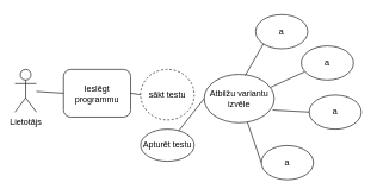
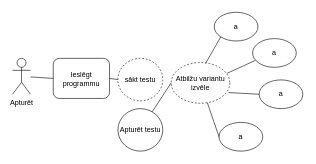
  <mxCell id="0" />
  <mxCell id="1" parent="0" />
- <mxCell id="2" value="Lietotājs" style="shape=umlActor;verticalLabelPosition=bottom;verticalAlign=top;html=1;outlineConnect=0;" vertex="1" parent="1"><mxGeometry x="20" y="97" width="30" height="60" as="geometry" /></mxCell>
- <mxCell id="3" value="Atbilžu variantu izvēle" style="ellipse;whiteSpace=wrap;html=1;" vertex="1" parent="1"><mxGeometry x="285" y="104" width="98" height="68" as="geometry" /></mxCell>
+ <mxCell id="2" value="Apturēt" style="shape=umlActor;verticalLabelPosition=bottom;verticalAlign=top;html=1;outlineConnect=0;" vertex="1" parent="1"><mxGeometry x="20" y="97" width="30" height="60" as="geometry" /></mxCell>
+ <mxCell id="3" value="Atbilžu variantu izvēle" style="ellipse;whiteSpace=wrap;html=1;dashed=1;" vertex="1" parent="1"><mxGeometry x="285" y="104" width="98" height="68" as="geometry" /></mxCell>
  <mxCell id="4" value="a" style="ellipse;whiteSpace=wrap;html=1;" vertex="1" parent="1"><mxGeometry x="357" y="20" width="73" height="48" as="geometry" /></mxCell>
  <mxCell id="5" value="a" style="ellipse;whiteSpace=wrap;html=1;" vertex="1" parent="1"><mxGeometry x="421" y="64" width="73" height="48" as="geometry" /></mxCell>
  <mxCell id="6" value="a" style="ellipse;whiteSpace=wrap;html=1;" vertex="1" parent="1"><mxGeometry x="432" y="133" width="73" height="48" as="geometry" /></mxCell>
  <mxCell id="7" value="a" style="ellipse;whiteSpace=wrap;html=1;" vertex="1" parent="1"><mxGeometry x="365" y="204" width="73" height="48" as="geometry" /></mxCell>
  <mxCell id="8" value="Ieslēgt programmu" style="whiteSpace=wrap;html=1;rounded=1;" vertex="1" parent="1"><mxGeometry x="88" y="97" width="94" height="67" as="geometry" /></mxCell>
  <mxCell id="9" value="sākt testu" style="ellipse;whiteSpace=wrap;html=1;dashed=1;" vertex="1" parent="1"><mxGeometry x="196" y="97" width="75" height="71" as="geometry" /></mxCell>
- <mxCell id="10" value="Apturēt testu" style="ellipse;whiteSpace=wrap;html=1;" vertex="1" parent="1"><mxGeometry x="196" y="181" width="75" height="45" as="geometry" /></mxCell>
+ <mxCell id="10" value="Apturēt testu" style="ellipse;whiteSpace=wrap;html=1;" vertex="1" parent="1"><mxGeometry x="196" y="181" width="75" height="71" as="geometry" /></mxCell>
  <mxCell id="11" value="" style="endArrow=none;html=1;rounded=0;entryX=1;entryY=0.5;entryDx=0;entryDy=0;exitX=0;exitY=0.5;exitDx=0;exitDy=0;" edge="1" parent="1" source="9" target="8"><mxGeometry width="50" height="50" relative="1" as="geometry"><mxPoint x="-12" y="279" as="sourcePoint" /><mxPoint x="38" y="229" as="targetPoint" /></mxGeometry></mxCell>
  <mxCell id="12" value="" style="endArrow=none;html=1;rounded=0;exitX=0;exitY=0.5;exitDx=0;exitDy=0;" edge="1" parent="1" source="3" target="10"><mxGeometry width="50" height="50" relative="1" as="geometry"><mxPoint x="8" y="299" as="sourcePoint" /><mxPoint x="58" y="249" as="targetPoint" /></mxGeometry></mxCell>
  <mxCell id="13" value="" style="endArrow=none;html=1;rounded=0;entryX=0;entryY=1;entryDx=0;entryDy=0;exitX=0.587;exitY=0.021;exitDx=0;exitDy=0;exitPerimeter=0;" edge="1" parent="1" source="3" target="4"><mxGeometry width="50" height="50" relative="1" as="geometry"><mxPoint x="18" y="309" as="sourcePoint" /><mxPoint x="68" y="259" as="targetPoint" /></mxGeometry></mxCell>
  <mxCell id="14" value="" style="endArrow=none;html=1;rounded=0;entryX=0.059;entryY=0.762;entryDx=0;entryDy=0;entryPerimeter=0;exitX=0.949;exitY=0.267;exitDx=0;exitDy=0;exitPerimeter=0;" edge="1" parent="1" source="3" target="5"><mxGeometry width="50" height="50" relative="1" as="geometry"><mxPoint x="28" y="319" as="sourcePoint" /><mxPoint x="78" y="269" as="targetPoint" /></mxGeometry></mxCell>
  <mxCell id="15" value="" style="endArrow=none;html=1;rounded=0;entryX=0;entryY=0.5;entryDx=0;entryDy=0;exitX=0.977;exitY=0.737;exitDx=0;exitDy=0;exitPerimeter=0;" edge="1" parent="1" source="3" target="6"><mxGeometry width="50" height="50" relative="1" as="geometry"><mxPoint x="38" y="329" as="sourcePoint" /><mxPoint x="88" y="279" as="targetPoint" /></mxGeometry></mxCell>
  <mxCell id="16" value="" style="endArrow=none;html=1;rounded=0;entryX=0;entryY=0.5;entryDx=0;entryDy=0;" edge="1" parent="1" source="3" target="7"><mxGeometry width="50" height="50" relative="1" as="geometry"><mxPoint x="48" y="339" as="sourcePoint" /><mxPoint x="98" y="289" as="targetPoint" /></mxGeometry></mxCell>
  <mxCell id="17" value="" style="endArrow=none;html=1;rounded=0;entryX=0;entryY=0.5;entryDx=0;entryDy=0;" edge="1" parent="1" source="2" target="8"><mxGeometry width="50" height="50" relative="1" as="geometry"><mxPoint x="58" y="349" as="sourcePoint" /><mxPoint x="108" y="299" as="targetPoint" /></mxGeometry></mxCell>
